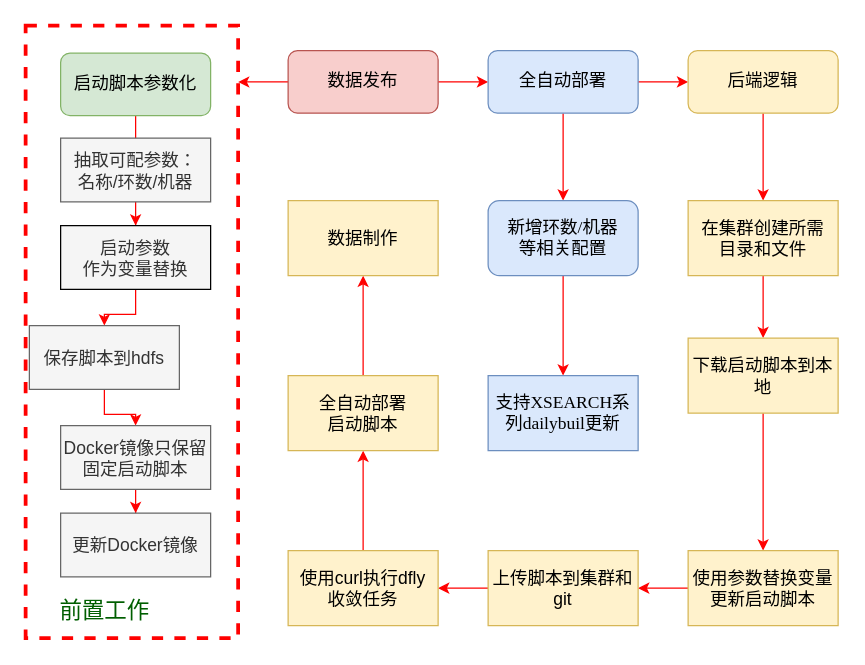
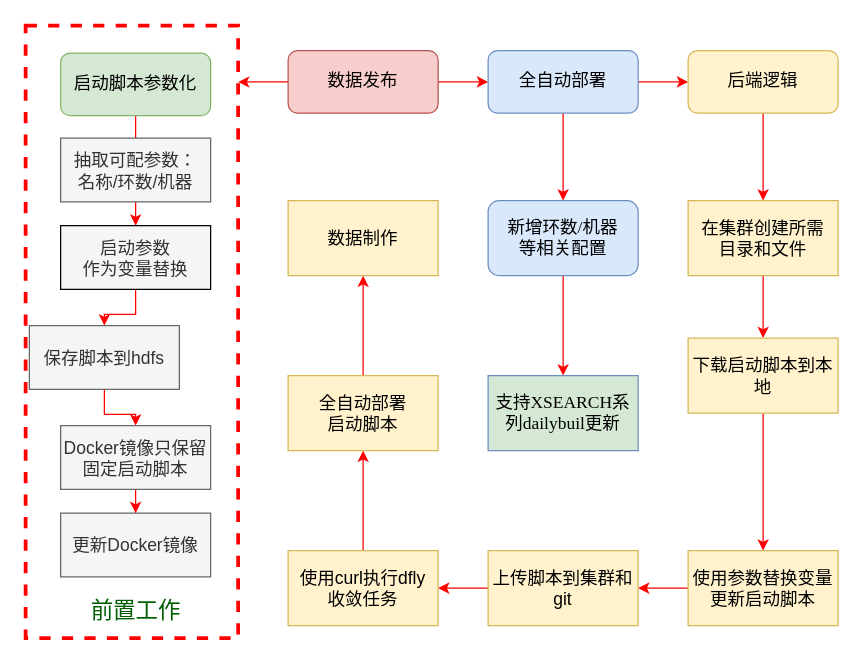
  <mxCell id="0" />
  <mxCell id="1" parent="0" />
  <mxCell id="2" value="" style="rounded=0;whiteSpace=wrap;html=1;fillColor=none;strokeColor=#FF0000;dashed=1;strokeWidth=3;fontSize=14;" vertex="1" parent="1"><mxGeometry x="20" y="20" width="170" height="490" as="geometry" /></mxCell>
  <mxCell id="3" style="edgeStyle=orthogonalEdgeStyle;rounded=1;html=1;labelBackgroundColor=none;startArrow=none;startFill=0;startSize=5;endArrow=classicThin;endFill=1;endSize=5;jettySize=auto;orthogonalLoop=1;strokeWidth=1;fontFamily=Verdana;fontSize=14;strokeColor=#FF0000;" parent="1" source="4" edge="1"><mxGeometry relative="1" as="geometry"><mxPoint x="108" y="110" as="targetPoint" /></mxGeometry></mxCell>
  <mxCell id="4" value="启动脚本参数化" style="rounded=1;whiteSpace=wrap;html=1;shadow=0;labelBackgroundColor=none;strokeWidth=1;fontFamily=Verdana;fontSize=14;align=center;fillColor=#d5e8d4;strokeColor=#82b366;" parent="1" vertex="1"><mxGeometry x="48" y="42" width="120" height="50" as="geometry" /></mxCell>
  <mxCell id="5" style="edgeStyle=orthogonalEdgeStyle;rounded=0;orthogonalLoop=1;jettySize=auto;html=1;exitX=1;exitY=0.5;exitDx=0;exitDy=0;entryX=0;entryY=0.5;entryDx=0;entryDy=0;fontSize=14;strokeColor=#FF0000;" edge="1" parent="1" source="7" target="10"><mxGeometry relative="1" as="geometry" /></mxCell>
  <mxCell id="6" style="edgeStyle=orthogonalEdgeStyle;rounded=0;orthogonalLoop=1;jettySize=auto;html=1;exitX=0;exitY=0.5;exitDx=0;exitDy=0;entryX=1;entryY=0.092;entryDx=0;entryDy=0;entryPerimeter=0;fontSize=18;strokeColor=#FF0000;" edge="1" parent="1" source="7" target="2"><mxGeometry relative="1" as="geometry" /></mxCell>
  <mxCell id="7" value="数据发布" style="rounded=1;whiteSpace=wrap;html=1;shadow=0;labelBackgroundColor=none;strokeWidth=1;fontFamily=Verdana;fontSize=14;align=center;fillColor=#f8cecc;strokeColor=#b85450;" parent="1" vertex="1"><mxGeometry x="230" y="40" width="120" height="50" as="geometry" /></mxCell>
  <mxCell id="8" value="" style="edgeStyle=orthogonalEdgeStyle;rounded=0;orthogonalLoop=1;jettySize=auto;html=1;fontSize=14;strokeColor=#FF0000;" edge="1" parent="1" source="10" target="22"><mxGeometry relative="1" as="geometry" /></mxCell>
  <mxCell id="9" value="" style="edgeStyle=orthogonalEdgeStyle;rounded=0;orthogonalLoop=1;jettySize=auto;html=1;fontSize=14;strokeColor=#FF0000;" edge="1" parent="1" source="10" target="24"><mxGeometry relative="1" as="geometry" /></mxCell>
  <mxCell id="10" value="全自动部署" style="rounded=1;whiteSpace=wrap;html=1;shadow=0;labelBackgroundColor=none;strokeWidth=1;fontFamily=Verdana;fontSize=14;align=center;fillColor=#dae8fc;strokeColor=#6c8ebf;" parent="1" vertex="1"><mxGeometry x="390" y="40" width="120" height="50" as="geometry" /></mxCell>
  <mxCell id="11" value="" style="edgeStyle=orthogonalEdgeStyle;rounded=0;orthogonalLoop=1;jettySize=auto;html=1;fontSize=14;strokeColor=#FF0000;" edge="1" parent="1" source="12" target="14"><mxGeometry relative="1" as="geometry" /></mxCell>
  <mxCell id="12" value="抽取可配参数：&lt;br style=&quot;font-size: 14px;&quot;&gt;名称/环数/机器" style="rounded=0;whiteSpace=wrap;html=1;fontSize=14;fillColor=#f5f5f5;strokeColor=#666666;fontColor=#333333;" vertex="1" parent="1"><mxGeometry x="48" y="110" width="120" height="51" as="geometry" /></mxCell>
  <mxCell id="13" value="" style="edgeStyle=orthogonalEdgeStyle;rounded=0;orthogonalLoop=1;jettySize=auto;html=1;fontSize=14;strokeColor=#FF0000;" edge="1" parent="1" source="14" target="16"><mxGeometry relative="1" as="geometry" /></mxCell>
  <mxCell id="14" value="启动参数&lt;br style=&quot;font-size: 14px;&quot;&gt;作为变量替换" style="rounded=0;whiteSpace=wrap;html=1;fontSize=14;fillColor=#f5f5f5;fontColor=#333333;" vertex="1" parent="1"><mxGeometry x="48" y="180" width="120" height="51" as="geometry" /></mxCell>
  <mxCell id="15" value="" style="edgeStyle=orthogonalEdgeStyle;rounded=0;orthogonalLoop=1;jettySize=auto;html=1;fontSize=14;strokeColor=#FF0000;" edge="1" parent="1" source="16" target="18"><mxGeometry relative="1" as="geometry" /></mxCell>
  <mxCell id="16" value="保存脚本到hdfs" style="rounded=0;whiteSpace=wrap;html=1;fontSize=14;fillColor=#f5f5f5;strokeColor=#666666;fontColor=#333333;" vertex="1" parent="1"><mxGeometry x="23" y="260" width="120" height="51" as="geometry" /></mxCell>
  <mxCell id="17" value="" style="edgeStyle=orthogonalEdgeStyle;rounded=0;orthogonalLoop=1;jettySize=auto;html=1;fontSize=14;strokeColor=#FF0000;" edge="1" parent="1" source="18" target="19"><mxGeometry relative="1" as="geometry" /></mxCell>
  <mxCell id="18" value="Docker镜像只保留&lt;br style=&quot;font-size: 14px;&quot;&gt;固定启动脚本" style="rounded=0;whiteSpace=wrap;html=1;fontSize=14;fillColor=#f5f5f5;strokeColor=#666666;fontColor=#333333;" vertex="1" parent="1"><mxGeometry x="48" y="340" width="120" height="51" as="geometry" /></mxCell>
  <mxCell id="19" value="更新Docker镜像" style="rounded=0;whiteSpace=wrap;html=1;fontSize=14;fillColor=#f5f5f5;strokeColor=#666666;fontColor=#333333;" vertex="1" parent="1"><mxGeometry x="48" y="410" width="120" height="51" as="geometry" /></mxCell>
- <mxCell id="20" value="前置工作" style="text;html=1;strokeColor=none;fillColor=none;align=center;verticalAlign=middle;whiteSpace=wrap;rounded=0;fontSize=18;labelBackgroundColor=none;fontColor=#005E00;" vertex="1" parent="1"><mxGeometry x="41.75" y="478" width="82.5" height="20" as="geometry" /></mxCell>
+ <mxCell id="20" value="前置工作" style="text;html=1;strokeColor=none;fillColor=none;align=center;verticalAlign=middle;whiteSpace=wrap;rounded=0;fontSize=18;labelBackgroundColor=none;fontColor=#005E00;" vertex="1" parent="1"><mxGeometry x="66.75" y="478" width="82.5" height="20" as="geometry" /></mxCell>
  <mxCell id="21" value="" style="edgeStyle=orthogonalEdgeStyle;rounded=0;orthogonalLoop=1;jettySize=auto;html=1;fontSize=14;strokeColor=#FF0000;" edge="1" parent="1" source="22" target="25"><mxGeometry relative="1" as="geometry" /></mxCell>
  <mxCell id="22" value="新增环数/机器&lt;br style=&quot;font-size: 14px;&quot;&gt;等相关配置" style="whiteSpace=wrap;html=1;shadow=0;labelBackgroundColor=none;strokeWidth=1;fontFamily=Verdana;fontSize=14;align=center;fillColor=#dae8fc;strokeColor=#6c8ebf;rounded=1;" vertex="1" parent="1"><mxGeometry x="390" y="160" width="120" height="60" as="geometry" /></mxCell>
  <mxCell id="23" style="edgeStyle=orthogonalEdgeStyle;rounded=0;orthogonalLoop=1;jettySize=auto;html=1;exitX=0.5;exitY=1;exitDx=0;exitDy=0;fontSize=14;strokeColor=#FF0000;" edge="1" parent="1" source="24" target="27"><mxGeometry relative="1" as="geometry"><mxPoint x="610.529" y="160" as="targetPoint" /></mxGeometry></mxCell>
  <mxCell id="24" value="后端逻辑" style="rounded=1;whiteSpace=wrap;html=1;shadow=0;labelBackgroundColor=none;strokeWidth=1;fontFamily=Verdana;fontSize=14;align=center;fillColor=#fff2cc;strokeColor=#d6b656;" vertex="1" parent="1"><mxGeometry x="550" y="40" width="120" height="50" as="geometry" /></mxCell>
- <mxCell id="25" value="支持XSEARCH系列dailybuil更新" style="rounded=0;whiteSpace=wrap;html=1;shadow=0;labelBackgroundColor=none;strokeWidth=1;fontFamily=Verdana;fontSize=14;align=center;fillColor=#dae8fc;strokeColor=#6c8ebf;" vertex="1" parent="1"><mxGeometry x="390" y="300" width="120" height="60" as="geometry" /></mxCell>
+ <mxCell id="25" value="支持XSEARCH系列dailybuil更新" style="rounded=0;whiteSpace=wrap;html=1;shadow=0;labelBackgroundColor=none;strokeWidth=1;fontFamily=Verdana;fontSize=14;align=center;fillColor=#d5e8d4;strokeColor=#6c8ebf;" vertex="1" parent="1"><mxGeometry x="390" y="300" width="120" height="60" as="geometry" /></mxCell>
  <mxCell id="26" value="" style="edgeStyle=orthogonalEdgeStyle;rounded=0;orthogonalLoop=1;jettySize=auto;html=1;fontSize=14;strokeColor=#FF0000;" edge="1" parent="1" source="27" target="29"><mxGeometry relative="1" as="geometry" /></mxCell>
  <mxCell id="27" value="在集群创建所需&lt;br style=&quot;font-size: 14px;&quot;&gt;目录和文件" style="rounded=0;whiteSpace=wrap;html=1;fontSize=14;fillColor=#fff2cc;strokeColor=#d6b656;" vertex="1" parent="1"><mxGeometry x="549.999" y="160" width="120" height="60" as="geometry" /></mxCell>
  <mxCell id="28" value="" style="edgeStyle=orthogonalEdgeStyle;rounded=0;orthogonalLoop=1;jettySize=auto;html=1;fontSize=14;strokeColor=#FF0000;" edge="1" parent="1" source="29" target="31"><mxGeometry relative="1" as="geometry" /></mxCell>
  <mxCell id="29" value="下载启动脚本到本地" style="rounded=0;whiteSpace=wrap;html=1;fontSize=14;fillColor=#fff2cc;strokeColor=#d6b656;" vertex="1" parent="1"><mxGeometry x="549.999" y="270" width="120" height="60" as="geometry" /></mxCell>
  <mxCell id="30" value="" style="edgeStyle=orthogonalEdgeStyle;rounded=0;orthogonalLoop=1;jettySize=auto;html=1;fontSize=14;strokeColor=#FF0000;" edge="1" parent="1" source="31" target="33"><mxGeometry relative="1" as="geometry" /></mxCell>
  <mxCell id="31" value="使用参数替换变量更新启动脚本" style="rounded=0;whiteSpace=wrap;html=1;fontSize=14;fillColor=#fff2cc;strokeColor=#d6b656;" vertex="1" parent="1"><mxGeometry x="549.999" y="440" width="120" height="60" as="geometry" /></mxCell>
  <mxCell id="32" value="" style="edgeStyle=orthogonalEdgeStyle;rounded=0;orthogonalLoop=1;jettySize=auto;html=1;fontSize=14;strokeColor=#FF0000;" edge="1" parent="1" source="33" target="35"><mxGeometry relative="1" as="geometry" /></mxCell>
  <mxCell id="33" value="上传脚本到集群和git" style="rounded=0;whiteSpace=wrap;html=1;fontSize=14;fillColor=#fff2cc;strokeColor=#d6b656;" vertex="1" parent="1"><mxGeometry x="389.999" y="440" width="120" height="60" as="geometry" /></mxCell>
  <mxCell id="34" value="" style="edgeStyle=orthogonalEdgeStyle;rounded=0;orthogonalLoop=1;jettySize=auto;html=1;fontSize=14;strokeColor=#FF0000;" edge="1" parent="1" source="35" target="37"><mxGeometry relative="1" as="geometry" /></mxCell>
  <mxCell id="35" value="使用curl执行dfly&lt;br style=&quot;font-size: 14px;&quot;&gt;收敛任务" style="rounded=0;whiteSpace=wrap;html=1;fontSize=14;fillColor=#fff2cc;strokeColor=#d6b656;" vertex="1" parent="1"><mxGeometry x="229.999" y="440" width="120" height="60" as="geometry" /></mxCell>
  <mxCell id="36" value="" style="edgeStyle=orthogonalEdgeStyle;rounded=0;orthogonalLoop=1;jettySize=auto;html=1;fontSize=14;strokeColor=#FF0000;" edge="1" parent="1" source="37" target="38"><mxGeometry relative="1" as="geometry" /></mxCell>
  <mxCell id="37" value="全自动部署&lt;br&gt;启动脚本" style="rounded=0;whiteSpace=wrap;html=1;fontSize=14;fillColor=#fff2cc;strokeColor=#d6b656;" vertex="1" parent="1"><mxGeometry x="229.999" y="300" width="120" height="60" as="geometry" /></mxCell>
  <mxCell id="38" value="数据制作" style="rounded=0;whiteSpace=wrap;html=1;fontSize=14;fillColor=#fff2cc;strokeColor=#d6b656;" vertex="1" parent="1"><mxGeometry x="229.999" y="160" width="120" height="60" as="geometry" /></mxCell>
